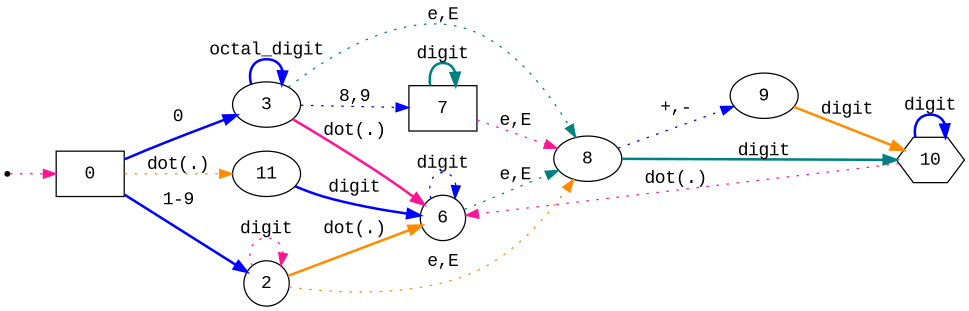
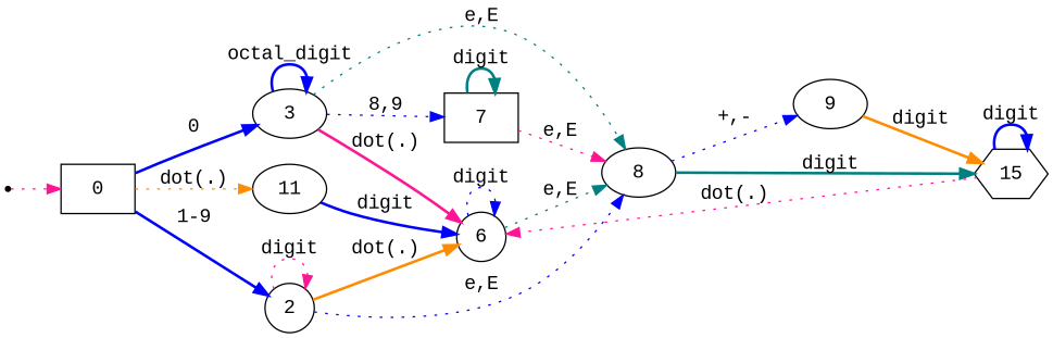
  digraph {
    fontname="Liberation Mono"
    rankdir=LR
    node [fontname="Liberation Mono" shape=ellipse]
    edge [color=blue fontname="Liberation Mono" style=dotted]
    s [shape=point]
    0 [shape=box]
    2 [shape=circle]
    3
    11
    6 [shape=circle]
    8
    7 [shape=box]
-   10 [shape=hexagon]
+   10 [shape=hexagon label=15]
    9
    s -> 0 [color=deeppink]
    0 -> 2 [label="1-9" style=bold]
    0 -> 3 [label=0 style=bold]
    0 -> 11 [color=darkorange label="dot(.)"]
    2 -> 2 [color=deeppink label=digit]
    2 -> 6 [color=darkorange label="dot(.)" style=bold]
-   2 -> 8 [color=darkorange label="e,E"]
+   2 -> 8 [label="e,E"]
    3 -> 3 [label=octal_digit style=bold]
    3 -> 6 [color=deeppink label="dot(.)" style=bold]
    3 -> 8 [color=teal label="e,E"]
    3 -> 7 [label="8,9"]
    11 -> 6 [label=digit style=bold]
    6 -> 6 [label=digit]
    6 -> 8 [color=teal label="e,E"]
    8 -> 10 [color=teal label=digit style=bold]
    8 -> 9 [label="+,-"]
    7 -> 8 [color=deeppink label="e,E"]
    7 -> 7 [color=teal label=digit style=bold]
    10 -> 6 [color=deeppink label="dot(.)"]
    10 -> 10 [label=digit style=bold]
    9 -> 10 [color=darkorange label=digit style=bold]
  }
